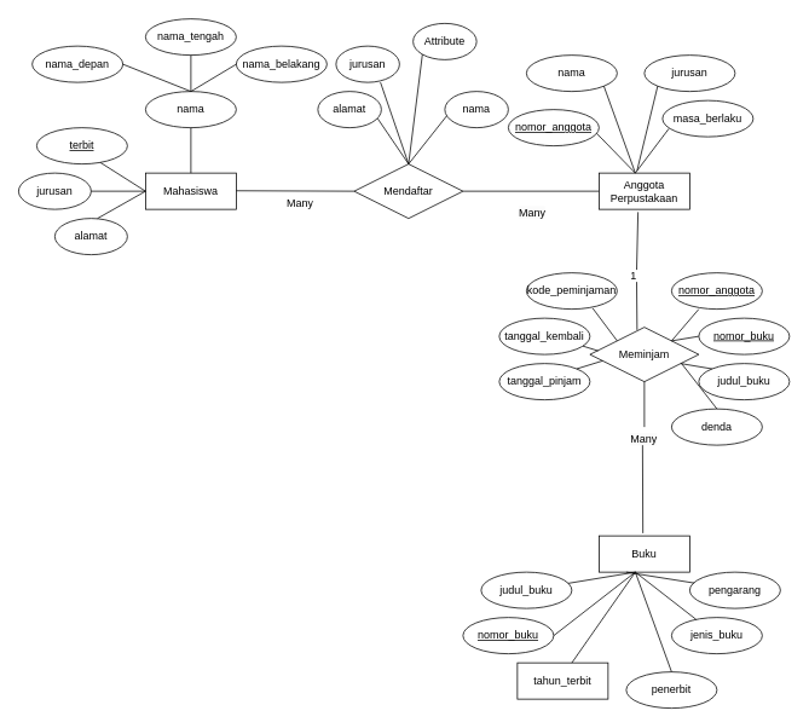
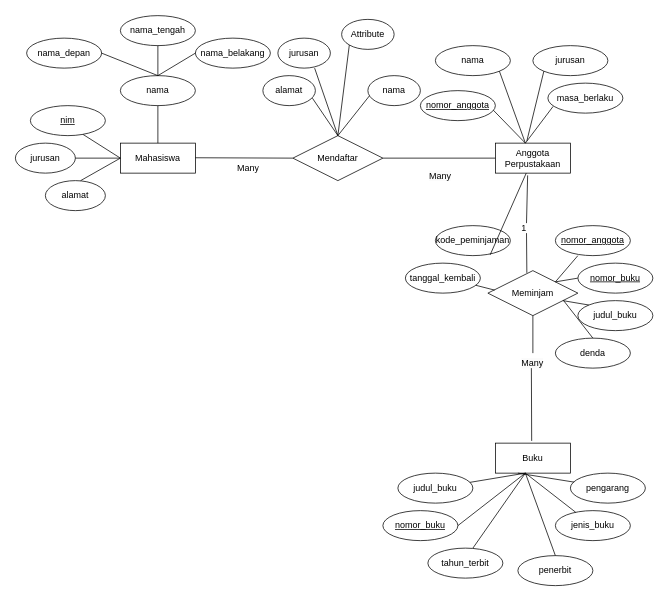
  <mxCell id="0" />
  <mxCell id="1" parent="0" />
  <mxCell id="2" value="Mahasiswa" style="whiteSpace=wrap;html=1;align=center;" vertex="1" parent="1"><mxGeometry x="160" y="190" width="100" height="40" as="geometry" /></mxCell>
  <mxCell id="3" value="Mendaftar" style="shape=rhombus;perimeter=rhombusPerimeter;whiteSpace=wrap;html=1;align=center;" vertex="1" parent="1"><mxGeometry x="390" y="180" width="120" height="60" as="geometry" /></mxCell>
  <mxCell id="4" value="Anggota&lt;div&gt;Perpustakaan&lt;/div&gt;" style="whiteSpace=wrap;html=1;align=center;" vertex="1" parent="1"><mxGeometry x="660" y="190" width="100" height="40" as="geometry" /></mxCell>
  <mxCell id="5" value="" style="endArrow=none;html=1;rounded=0;exitX=1;exitY=0.5;exitDx=0;exitDy=0;entryX=0;entryY=0.5;entryDx=0;entryDy=0;" edge="1" parent="1" source="3" target="4"><mxGeometry relative="1" as="geometry"><mxPoint x="410" y="129.5" as="sourcePoint" /><mxPoint x="540" y="130" as="targetPoint" /></mxGeometry></mxCell>
  <mxCell id="6" value="nama" style="ellipse;whiteSpace=wrap;html=1;align=center;" vertex="1" parent="1"><mxGeometry x="160" y="100" width="100" height="40" as="geometry" /></mxCell>
  <mxCell id="7" value="nama_tengah" style="ellipse;whiteSpace=wrap;html=1;align=center;" vertex="1" parent="1"><mxGeometry x="160" y="20" width="100" height="40" as="geometry" /></mxCell>
  <mxCell id="8" value="nama_belakang" style="ellipse;whiteSpace=wrap;html=1;align=center;" vertex="1" parent="1"><mxGeometry x="260" y="50" width="100" height="40" as="geometry" /></mxCell>
  <mxCell id="9" value="nama_depan" style="ellipse;whiteSpace=wrap;html=1;align=center;" vertex="1" parent="1"><mxGeometry x="35" y="50" width="100" height="40" as="geometry" /></mxCell>
  <mxCell id="10" value="" style="endArrow=none;html=1;rounded=0;exitX=0.5;exitY=1;exitDx=0;exitDy=0;" edge="1" parent="1" source="7" target="6"><mxGeometry relative="1" as="geometry"><mxPoint x="160" y="220" as="sourcePoint" /><mxPoint x="320" y="220" as="targetPoint" /></mxGeometry></mxCell>
  <mxCell id="11" value="" style="endArrow=none;html=1;rounded=0;exitX=0.5;exitY=0;exitDx=0;exitDy=0;" edge="1" parent="1" source="6"><mxGeometry relative="1" as="geometry"><mxPoint x="160" y="220" as="sourcePoint" /><mxPoint x="260" y="70" as="targetPoint" /></mxGeometry></mxCell>
  <mxCell id="12" value="" style="endArrow=none;html=1;rounded=0;exitX=1;exitY=0.5;exitDx=0;exitDy=0;entryX=0.5;entryY=0;entryDx=0;entryDy=0;" edge="1" parent="1" source="9" target="6"><mxGeometry relative="1" as="geometry"><mxPoint x="160" y="220" as="sourcePoint" /><mxPoint x="320" y="220" as="targetPoint" /></mxGeometry></mxCell>
  <mxCell id="13" value="" style="endArrow=none;html=1;rounded=0;exitX=0.5;exitY=1;exitDx=0;exitDy=0;entryX=0.5;entryY=0;entryDx=0;entryDy=0;" edge="1" parent="1" source="6" target="2"><mxGeometry relative="1" as="geometry"><mxPoint x="360" y="220" as="sourcePoint" /><mxPoint x="520" y="220" as="targetPoint" /></mxGeometry></mxCell>
  <mxCell id="14" value="jurusan" style="ellipse;whiteSpace=wrap;html=1;align=center;" vertex="1" parent="1"><mxGeometry y="190" width="80" height="40" as="geometry" x="20" /></mxCell>
  <mxCell id="15" value="alamat" style="ellipse;whiteSpace=wrap;html=1;align=center;" vertex="1" parent="1"><mxGeometry x="60" y="240" width="80" height="40" as="geometry" /></mxCell>
  <mxCell id="16" value="" style="endArrow=none;html=1;rounded=0;exitX=1;exitY=0.5;exitDx=0;exitDy=0;entryX=0;entryY=0.5;entryDx=0;entryDy=0;" edge="1" parent="1" source="14" target="2"><mxGeometry relative="1" as="geometry"><mxPoint x="360" y="220" as="sourcePoint" /><mxPoint x="520" y="220" as="targetPoint" /></mxGeometry></mxCell>
  <mxCell id="17" value="" style="endArrow=none;html=1;rounded=0;exitX=0.68;exitY=0.925;exitDx=0;exitDy=0;exitPerimeter=0;entryX=0;entryY=0.5;entryDx=0;entryDy=0;" edge="1" parent="1" source="64" target="2"><mxGeometry relative="1" as="geometry"><mxPoint x="108" y="181" as="sourcePoint" /><mxPoint x="520" y="220" as="targetPoint" /></mxGeometry></mxCell>
  <mxCell id="18" value="" style="endArrow=none;html=1;rounded=0;" edge="1" parent="1"><mxGeometry relative="1" as="geometry"><mxPoint x="160" y="210" as="sourcePoint" /><mxPoint x="107" y="240" as="targetPoint" /></mxGeometry></mxCell>
  <mxCell id="19" value="alamat" style="ellipse;whiteSpace=wrap;html=1;align=center;" vertex="1" parent="1"><mxGeometry x="350" y="100" width="70" height="40" as="geometry" /></mxCell>
  <mxCell id="20" value="jurusan" style="ellipse;whiteSpace=wrap;html=1;align=center;" vertex="1" parent="1"><mxGeometry x="370" y="50" width="70" height="40" as="geometry" /></mxCell>
  <mxCell id="21" value="Attribute" style="ellipse;whiteSpace=wrap;html=1;align=center;" vertex="1" parent="1"><mxGeometry x="455" y="25" width="70" height="40" as="geometry" /></mxCell>
  <mxCell id="22" value="nama" style="ellipse;whiteSpace=wrap;html=1;align=center;" vertex="1" parent="1"><mxGeometry x="490" y="100" width="70" height="40" as="geometry" /></mxCell>
  <mxCell id="23" value="" style="endArrow=none;html=1;rounded=0;exitX=0.5;exitY=0;exitDx=0;exitDy=0;" edge="1" parent="1" source="3"><mxGeometry relative="1" as="geometry"><mxPoint x="360" y="220" as="sourcePoint" /><mxPoint x="416" y="130" as="targetPoint" /></mxGeometry></mxCell>
  <mxCell id="24" value="" style="endArrow=none;html=1;rounded=0;exitX=0.5;exitY=0;exitDx=0;exitDy=0;entryX=0.029;entryY=0.675;entryDx=0;entryDy=0;entryPerimeter=0;" edge="1" parent="1" source="3" target="22"><mxGeometry relative="1" as="geometry"><mxPoint x="360" y="220" as="sourcePoint" /><mxPoint x="490" y="120" as="targetPoint" /></mxGeometry></mxCell>
  <mxCell id="25" value="" style="endArrow=none;html=1;rounded=0;" edge="1" parent="1"><mxGeometry relative="1" as="geometry"><mxPoint x="450" y="180" as="sourcePoint" /><mxPoint x="419" y="90" as="targetPoint" /></mxGeometry></mxCell>
  <mxCell id="26" value="" style="endArrow=none;html=1;rounded=0;exitX=0.5;exitY=0;exitDx=0;exitDy=0;entryX=0;entryY=1;entryDx=0;entryDy=0;" edge="1" parent="1" source="3" target="21"><mxGeometry relative="1" as="geometry"><mxPoint x="360" y="220" as="sourcePoint" /><mxPoint x="520" y="220" as="targetPoint" /></mxGeometry></mxCell>
  <mxCell id="27" value="masa_berlaku" style="ellipse;whiteSpace=wrap;html=1;align=center;" vertex="1" parent="1"><mxGeometry x="730" y="110" width="100" height="40" as="geometry" /></mxCell>
  <mxCell id="28" value="jurusan" style="ellipse;whiteSpace=wrap;html=1;align=center;" vertex="1" parent="1"><mxGeometry x="710" y="60" width="100" height="40" as="geometry" /></mxCell>
  <mxCell id="29" value="nama" style="ellipse;whiteSpace=wrap;html=1;align=center;" vertex="1" parent="1"><mxGeometry x="580" y="60" width="100" height="40" as="geometry" /></mxCell>
  <mxCell id="30" value="" style="endArrow=none;html=1;rounded=0;exitX=1;exitY=1;exitDx=0;exitDy=0;" edge="1" parent="1"><mxGeometry relative="1" as="geometry"><mxPoint x="655.355" y="144.142" as="sourcePoint" /><mxPoint x="700" y="190" as="targetPoint" /></mxGeometry></mxCell>
  <mxCell id="31" value="" style="endArrow=none;html=1;rounded=0;exitX=0.07;exitY=0.775;exitDx=0;exitDy=0;exitPerimeter=0;" edge="1" parent="1" source="27"><mxGeometry relative="1" as="geometry"><mxPoint x="737" y="144" as="sourcePoint" /><mxPoint x="700" y="190" as="targetPoint" /></mxGeometry></mxCell>
  <mxCell id="32" value="" style="endArrow=none;html=1;rounded=0;entryX=1;entryY=1;entryDx=0;entryDy=0;" edge="1" parent="1" target="29"><mxGeometry relative="1" as="geometry"><mxPoint x="700" y="190" as="sourcePoint" /><mxPoint x="520" y="220" as="targetPoint" /></mxGeometry></mxCell>
  <mxCell id="33" value="" style="endArrow=none;html=1;rounded=0;entryX=0;entryY=1;entryDx=0;entryDy=0;exitX=0.42;exitY=-0.075;exitDx=0;exitDy=0;exitPerimeter=0;" edge="1" parent="1" source="4" target="28"><mxGeometry relative="1" as="geometry"><mxPoint x="700" y="180" as="sourcePoint" /><mxPoint x="520" y="220" as="targetPoint" /></mxGeometry></mxCell>
  <mxCell id="34" value="Meminjam" style="shape=rhombus;perimeter=rhombusPerimeter;whiteSpace=wrap;html=1;align=center;" vertex="1" parent="1"><mxGeometry x="650" y="360" width="120" height="60" as="geometry" /></mxCell>
  <mxCell id="35" value="kode_peminjaman" style="ellipse;whiteSpace=wrap;html=1;align=center;" vertex="1" parent="1"><mxGeometry x="580" y="300" width="100" height="40" as="geometry" /></mxCell>
- <mxCell id="36" value="tanggal_kembali" style="ellipse;whiteSpace=wrap;html=1;align=center;" vertex="1" parent="1"><mxGeometry x="550" y="350" width="100" height="40" as="geometry" /></mxCell>
- <mxCell id="37" value="tanggal_pinjam" style="ellipse;whiteSpace=wrap;html=1;align=center;" vertex="1" parent="1"><mxGeometry x="550" y="400" width="100" height="40" as="geometry" /></mxCell>
+ <mxCell id="36" value="tanggal_kembali" style="ellipse;whiteSpace=wrap;html=1;align=center;" vertex="1" parent="1"><mxGeometry x="540" y="350" width="100" height="40" as="geometry" /></mxCell>
  <mxCell id="38" value="judul_buku" style="ellipse;whiteSpace=wrap;html=1;align=center;" vertex="1" parent="1"><mxGeometry x="770" y="400" width="100" height="40" as="geometry" /></mxCell>
  <mxCell id="39" value="denda" style="ellipse;whiteSpace=wrap;html=1;align=center;" vertex="1" parent="1"><mxGeometry x="740" y="450" width="100" height="40" as="geometry" /></mxCell>
  <mxCell id="40" value="" style="endArrow=none;html=1;rounded=0;entryX=0.3;entryY=1;entryDx=0;entryDy=0;entryPerimeter=0;exitX=1;exitY=0;exitDx=0;exitDy=0;" edge="1" parent="1" source="34"><mxGeometry relative="1" as="geometry"><mxPoint x="751" y="370" as="sourcePoint" /><mxPoint x="770" y="340" as="targetPoint" /></mxGeometry></mxCell>
  <mxCell id="41" value="" style="endArrow=none;html=1;rounded=0;exitX=0;exitY=0.5;exitDx=0;exitDy=0;entryX=1;entryY=0;entryDx=0;entryDy=0;" edge="1" parent="1" target="34"><mxGeometry relative="1" as="geometry"><mxPoint x="770" y="370" as="sourcePoint" /><mxPoint x="660" y="420" as="targetPoint" /></mxGeometry></mxCell>
  <mxCell id="42" value="" style="endArrow=none;html=1;rounded=0;entryX=0;entryY=0;entryDx=0;entryDy=0;" edge="1" parent="1" target="38"><mxGeometry relative="1" as="geometry"><mxPoint x="750" y="400" as="sourcePoint" /><mxPoint x="660" y="420" as="targetPoint" /></mxGeometry></mxCell>
  <mxCell id="43" value="" style="endArrow=none;html=1;rounded=0;exitX=0.5;exitY=0;exitDx=0;exitDy=0;entryX=0.842;entryY=0.667;entryDx=0;entryDy=0;entryPerimeter=0;" edge="1" parent="1" source="39" target="34"><mxGeometry relative="1" as="geometry"><mxPoint x="500" y="420" as="sourcePoint" /><mxPoint x="740" y="400" as="targetPoint" /></mxGeometry></mxCell>
- <mxCell id="44" value="" style="endArrow=none;html=1;rounded=0;entryX=0;entryY=0;entryDx=0;entryDy=0;exitX=0.73;exitY=0.975;exitDx=0;exitDy=0;exitPerimeter=0;" edge="1" parent="1" source="35" target="34"><mxGeometry relative="1" as="geometry"><mxPoint x="651" y="342" as="sourcePoint" /><mxPoint x="660" y="420" as="targetPoint" /></mxGeometry></mxCell>
+ <mxCell id="44" value="" style="endArrow=none;html=1;rounded=0;exitX=0.73;exitY=0.975;exitDx=0;exitDy=0;exitPerimeter=0;" edge="1" parent="1" source="35" target="4"><mxGeometry relative="1" as="geometry"><mxPoint x="651" y="342" as="sourcePoint" /><mxPoint x="660" y="420" as="targetPoint" /></mxGeometry></mxCell>
  <mxCell id="45" value="" style="endArrow=none;html=1;rounded=0;entryX=0.075;entryY=0.433;entryDx=0;entryDy=0;entryPerimeter=0;" edge="1" parent="1" source="36" target="34"><mxGeometry relative="1" as="geometry"><mxPoint x="646" y="382" as="sourcePoint" /><mxPoint x="660" y="420" as="targetPoint" /></mxGeometry></mxCell>
- <mxCell id="46" value="" style="endArrow=none;html=1;rounded=0;exitX=1;exitY=0;exitDx=0;exitDy=0;entryX=0.117;entryY=0.617;entryDx=0;entryDy=0;entryPerimeter=0;" edge="1" parent="1" source="37" target="34"><mxGeometry relative="1" as="geometry"><mxPoint x="500" y="420" as="sourcePoint" /><mxPoint x="661" y="393" as="targetPoint" /></mxGeometry></mxCell>
  <mxCell id="47" value="Buku" style="whiteSpace=wrap;html=1;align=center;" vertex="1" parent="1"><mxGeometry x="660" y="590" width="100" height="40" as="geometry" /></mxCell>
  <mxCell id="48" value="pengarang" style="ellipse;whiteSpace=wrap;html=1;align=center;" vertex="1" parent="1"><mxGeometry x="760" y="630" width="100" height="40" as="geometry" /></mxCell>
  <mxCell id="49" value="jenis_buku" style="ellipse;whiteSpace=wrap;html=1;align=center;" vertex="1" parent="1"><mxGeometry x="740" y="680" width="100" height="40" as="geometry" /></mxCell>
  <mxCell id="50" value="penerbit" style="ellipse;whiteSpace=wrap;html=1;align=center;" vertex="1" parent="1"><mxGeometry x="690" y="740" width="100" height="40" as="geometry" /></mxCell>
- <mxCell id="51" value="tahun_terbit" style="whiteSpace=wrap;html=1;align=center;rounded=0;" vertex="1" parent="1"><mxGeometry x="570" y="730" width="100" height="40" as="geometry" /></mxCell>
+ <mxCell id="51" value="tahun_terbit" style="ellipse;whiteSpace=wrap;html=1;align=center;" vertex="1" parent="1"><mxGeometry x="570" y="730" width="100" height="40" as="geometry" /></mxCell>
  <mxCell id="52" value="judul_buku" style="ellipse;whiteSpace=wrap;html=1;align=center;" vertex="1" parent="1"><mxGeometry x="530" y="630" width="100" height="40" as="geometry" /></mxCell>
  <mxCell id="53" value="" style="endArrow=none;html=1;rounded=0;" edge="1" parent="1" source="52"><mxGeometry relative="1" as="geometry"><mxPoint x="500" y="520" as="sourcePoint" /><mxPoint x="700" y="630" as="targetPoint" /></mxGeometry></mxCell>
  <mxCell id="54" value="" style="endArrow=none;html=1;rounded=0;exitX=1;exitY=0.5;exitDx=0;exitDy=0;" edge="1" parent="1"><mxGeometry relative="1" as="geometry"><mxPoint x="610" y="700" as="sourcePoint" /><mxPoint x="700" y="630" as="targetPoint" /></mxGeometry></mxCell>
  <mxCell id="55" value="" style="endArrow=none;html=1;rounded=0;exitX=0.6;exitY=0;exitDx=0;exitDy=0;exitPerimeter=0;" edge="1" parent="1" source="51"><mxGeometry relative="1" as="geometry"><mxPoint x="500" y="520" as="sourcePoint" /><mxPoint x="700" y="630" as="targetPoint" /></mxGeometry></mxCell>
  <mxCell id="56" value="" style="endArrow=none;html=1;rounded=0;exitX=0.5;exitY=0;exitDx=0;exitDy=0;" edge="1" parent="1" source="50"><mxGeometry relative="1" as="geometry"><mxPoint x="500" y="520" as="sourcePoint" /><mxPoint x="700" y="630" as="targetPoint" /></mxGeometry></mxCell>
  <mxCell id="57" value="" style="endArrow=none;html=1;rounded=0;" edge="1" parent="1" target="49"><mxGeometry relative="1" as="geometry"><mxPoint x="700" y="630" as="sourcePoint" /><mxPoint x="660" y="520" as="targetPoint" /></mxGeometry></mxCell>
  <mxCell id="58" value="" style="endArrow=none;html=1;rounded=0;exitX=0.05;exitY=0.3;exitDx=0;exitDy=0;exitPerimeter=0;" edge="1" parent="1" source="48"><mxGeometry relative="1" as="geometry"><mxPoint x="760" y="640" as="sourcePoint" /><mxPoint x="690" y="630" as="targetPoint" /></mxGeometry></mxCell>
  <mxCell id="59" value="" style="endArrow=none;html=1;rounded=0;entryX=0;entryY=0.5;entryDx=0;entryDy=0;" edge="1" parent="1" target="3"><mxGeometry relative="1" as="geometry"><mxPoint x="260" y="209.5" as="sourcePoint" /><mxPoint x="420" y="209.5" as="targetPoint" /></mxGeometry></mxCell>
  <mxCell id="60" value="nomor_buku" style="ellipse;whiteSpace=wrap;html=1;align=center;fontStyle=4;" vertex="1" parent="1"><mxGeometry x="510" y="680" width="100" height="40" as="geometry" /></mxCell>
  <mxCell id="61" value="nomor_buku" style="ellipse;whiteSpace=wrap;html=1;align=center;fontStyle=4;" vertex="1" parent="1"><mxGeometry x="770" y="350" width="100" height="40" as="geometry" /></mxCell>
  <mxCell id="62" value="nomor_anggota" style="ellipse;whiteSpace=wrap;html=1;align=center;fontStyle=4;" vertex="1" parent="1"><mxGeometry x="740" y="300" width="100" height="40" as="geometry" /></mxCell>
  <mxCell id="63" value="nomor_anggota" style="ellipse;whiteSpace=wrap;html=1;align=center;fontStyle=4;" vertex="1" parent="1"><mxGeometry x="560" y="120" width="100" height="40" as="geometry" /></mxCell>
- <mxCell id="64" value="terbit" style="ellipse;whiteSpace=wrap;html=1;align=center;fontStyle=4;" vertex="1" parent="1"><mxGeometry x="40" y="140" width="100" height="40" as="geometry" /></mxCell>
+ <mxCell id="64" value="nim" style="ellipse;whiteSpace=wrap;html=1;align=center;fontStyle=4;" vertex="1" parent="1"><mxGeometry x="40" y="140" width="100" height="40" as="geometry" /></mxCell>
  <mxCell id="65" value="Many" style="text;strokeColor=none;fillColor=none;spacingLeft=4;spacingRight=4;overflow=hidden;rotatable=0;points=[[0,0.5],[1,0.5]];portConstraint=eastwest;fontSize=12;whiteSpace=wrap;html=1;" vertex="1" parent="1"><mxGeometry x="310" y="210" width="40" height="30" as="geometry" /></mxCell>
  <mxCell id="66" value="&lt;span style=&quot;color: rgb(0, 0, 0); font-family: Helvetica; font-size: 12px; font-style: normal; font-variant-ligatures: normal; font-variant-caps: normal; font-weight: 400; letter-spacing: normal; orphans: 2; text-align: left; text-indent: 0px; text-transform: none; widows: 2; word-spacing: 0px; -webkit-text-stroke-width: 0px; white-space: normal; background-color: rgb(251, 251, 251); text-decoration-thickness: initial; text-decoration-style: initial; text-decoration-color: initial; display: inline !important; float: none;&quot;&gt;Many&lt;/span&gt;" style="text;whiteSpace=wrap;html=1;" vertex="1" parent="1"><mxGeometry x="570" y="220" width="60" height="40" as="geometry" /></mxCell>
  <mxCell id="67" value="1" style="text;whiteSpace=wrap;html=1;" vertex="1" parent="1"><mxGeometry x="693" y="290" width="17" height="20" as="geometry" /></mxCell>
  <mxCell id="68" value="" style="endArrow=none;html=1;rounded=0;exitX=0.43;exitY=1.075;exitDx=0;exitDy=0;exitPerimeter=0;entryX=0.5;entryY=0.333;entryDx=0;entryDy=0;entryPerimeter=0;" edge="1" parent="1" source="4" target="67"><mxGeometry relative="1" as="geometry"><mxPoint x="440" y="300" as="sourcePoint" /><mxPoint x="600" y="300" as="targetPoint" /></mxGeometry></mxCell>
  <mxCell id="69" value="" style="endArrow=none;html=1;rounded=0;entryX=0.5;entryY=1;entryDx=0;entryDy=0;exitX=0.433;exitY=0.05;exitDx=0;exitDy=0;exitPerimeter=0;" edge="1" parent="1" source="34" target="67"><mxGeometry relative="1" as="geometry"><mxPoint x="380" y="330" as="sourcePoint" /><mxPoint x="540" y="330" as="targetPoint" /></mxGeometry></mxCell>
  <mxCell id="70" value="&lt;span style=&quot;color: rgb(0, 0, 0); font-family: Helvetica; font-size: 12px; font-style: normal; font-variant-ligatures: normal; font-variant-caps: normal; font-weight: 400; letter-spacing: normal; orphans: 2; text-align: left; text-indent: 0px; text-transform: none; widows: 2; word-spacing: 0px; -webkit-text-stroke-width: 0px; white-space: normal; background-color: rgb(251, 251, 251); text-decoration-thickness: initial; text-decoration-style: initial; text-decoration-color: initial; display: inline !important; float: none;&quot;&gt;Many&lt;/span&gt;" style="text;whiteSpace=wrap;html=1;" vertex="1" parent="1"><mxGeometry x="693" y="470" width="30" height="20" as="geometry" /></mxCell>
  <mxCell id="71" value="" style="endArrow=none;html=1;rounded=0;exitX=0.5;exitY=1;exitDx=0;exitDy=0;" edge="1" parent="1" source="34"><mxGeometry relative="1" as="geometry"><mxPoint x="700" y="410" as="sourcePoint" /><mxPoint x="710" y="470" as="targetPoint" /><Array as="points" /></mxGeometry></mxCell>
  <mxCell id="72" value="" style="endArrow=none;html=1;rounded=0;exitX=0.5;exitY=1;exitDx=0;exitDy=0;entryX=0.484;entryY=-0.074;entryDx=0;entryDy=0;entryPerimeter=0;" edge="1" parent="1" source="70" target="47"><mxGeometry relative="1" as="geometry"><mxPoint x="660" y="550" as="sourcePoint" /><mxPoint x="820" y="550" as="targetPoint" /></mxGeometry></mxCell>
